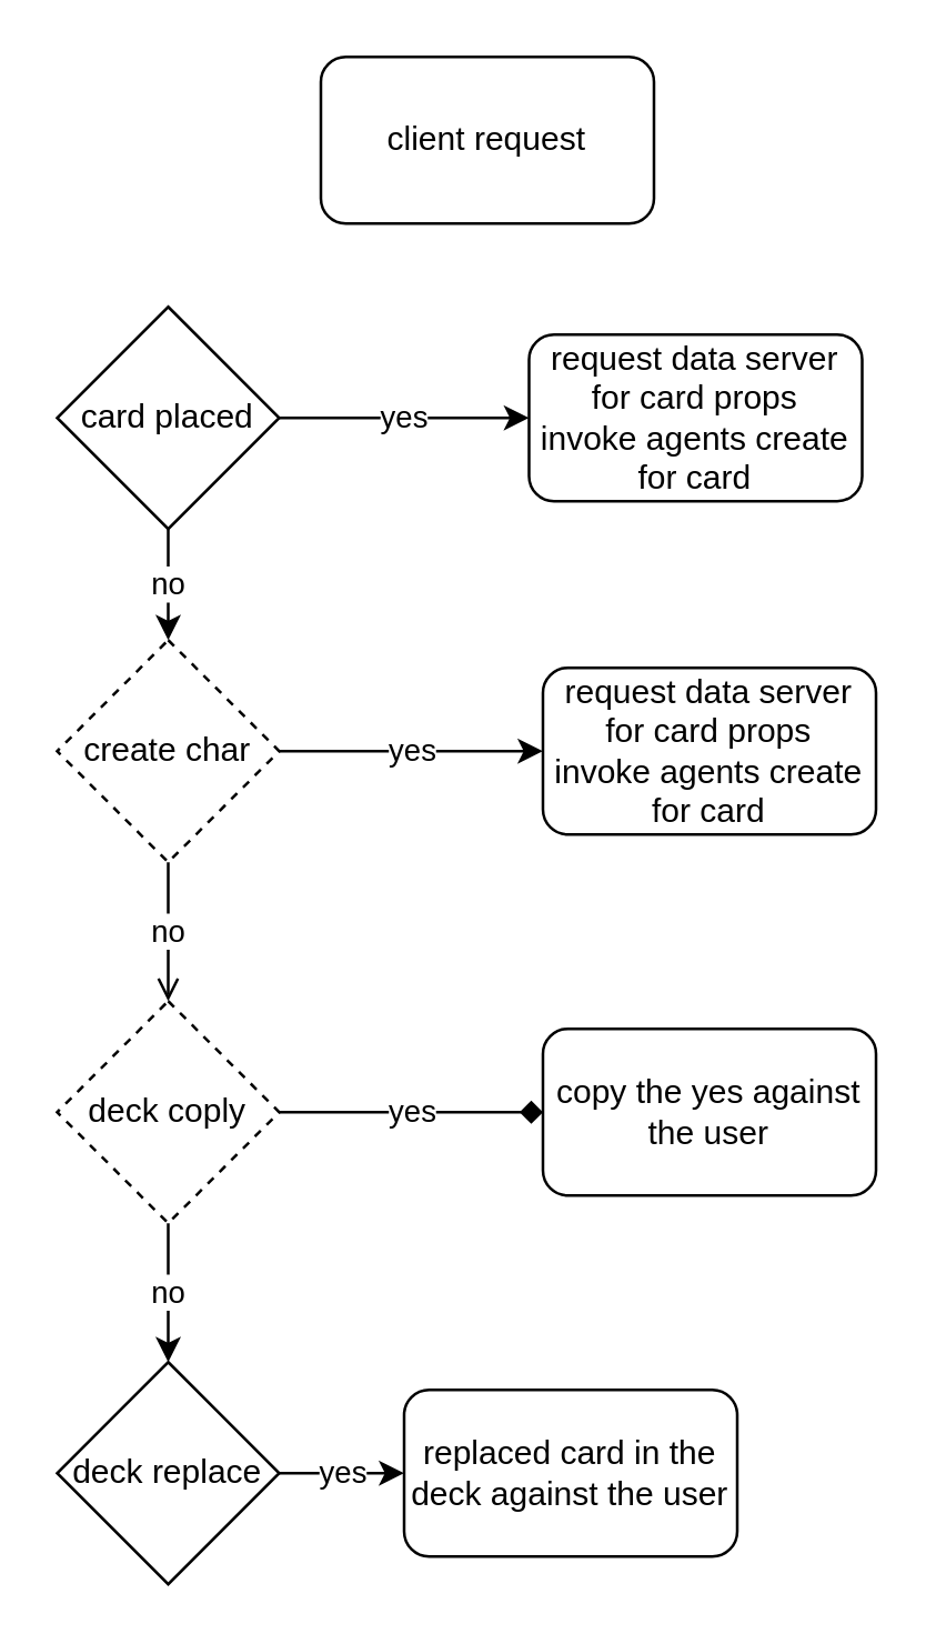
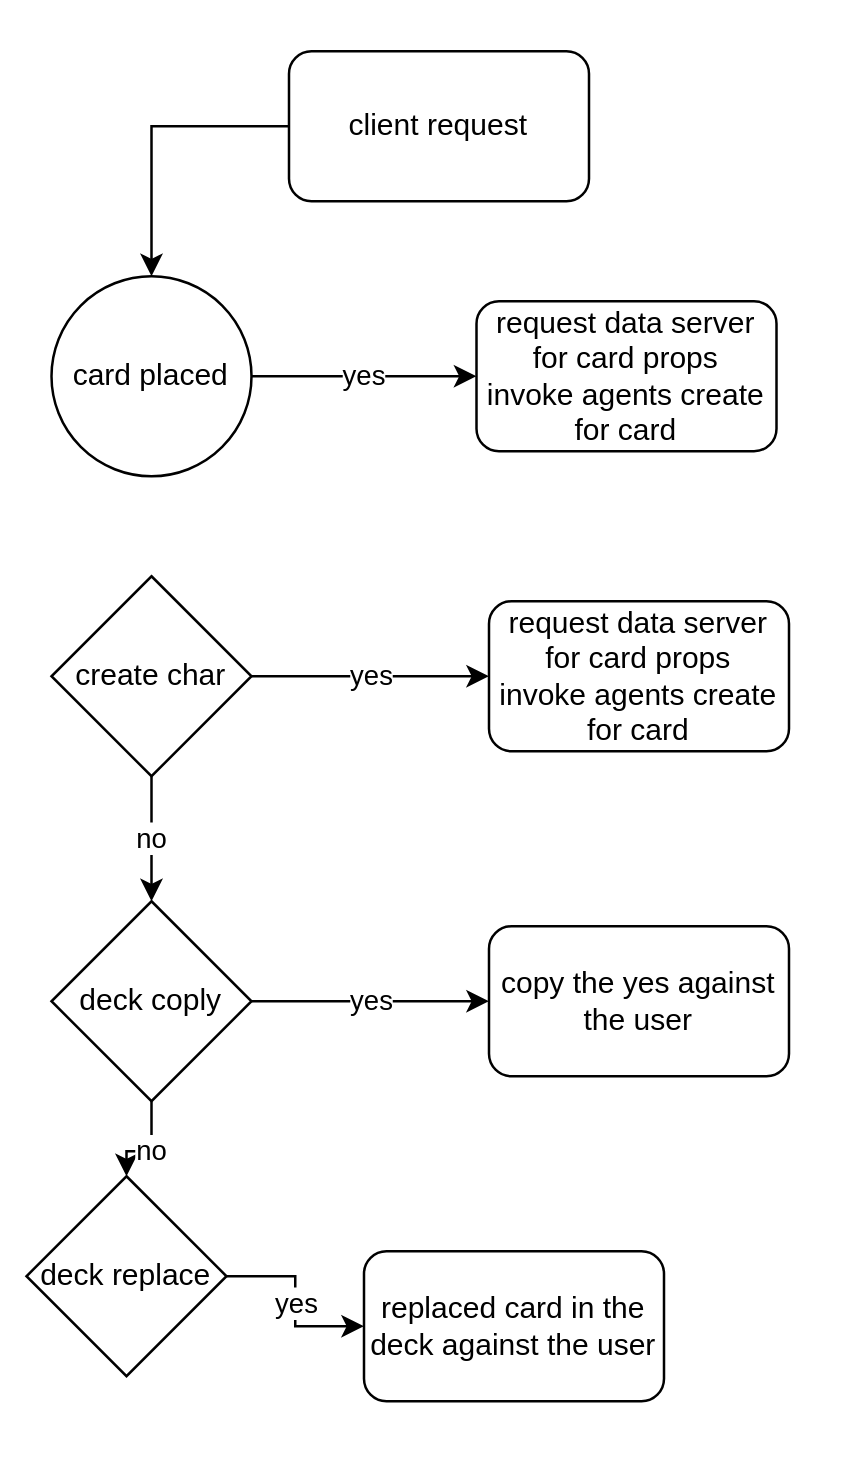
  <mxCell id="0" />
  <mxCell id="1" parent="0" />
+ <mxCell id="2" value="" style="edgeStyle=orthogonalEdgeStyle;rounded=0;orthogonalLoop=1;jettySize=auto;html=1;" edge="1" parent="1" source="3" target="6"><mxGeometry relative="1" as="geometry" /></mxCell>
  <mxCell id="3" value="client request" style="rounded=1;whiteSpace=wrap;html=1;" vertex="1" parent="1"><mxGeometry x="115" y="20" width="120" height="60" as="geometry" /></mxCell>
  <mxCell id="4" value="yes" style="edgeStyle=orthogonalEdgeStyle;rounded=0;orthogonalLoop=1;jettySize=auto;html=1;" edge="1" parent="1" source="6" target="7"><mxGeometry relative="1" as="geometry" /></mxCell>
- <mxCell id="5" value="no" style="edgeStyle=orthogonalEdgeStyle;rounded=0;orthogonalLoop=1;jettySize=auto;html=1;" edge="1" parent="1" source="6" target="10"><mxGeometry relative="1" as="geometry" /></mxCell>
- <mxCell id="6" value="card placed" style="rhombus;whiteSpace=wrap;html=1;" vertex="1" parent="1"><mxGeometry x="20" y="110" width="80" height="80" as="geometry" /></mxCell>
+ <mxCell id="6" value="card placed" style="ellipse;whiteSpace=wrap;html=1;" vertex="1" parent="1"><mxGeometry x="20" y="110" width="80" height="80" as="geometry" /></mxCell>
  <mxCell id="7" value="request data server for card props&lt;br&gt;invoke agents create for card" style="rounded=1;whiteSpace=wrap;html=1;" vertex="1" parent="1"><mxGeometry x="190" y="120" width="120" height="60" as="geometry" /></mxCell>
  <mxCell id="8" value="yes" style="edgeStyle=orthogonalEdgeStyle;rounded=0;orthogonalLoop=1;jettySize=auto;html=1;" edge="1" parent="1" source="10" target="11"><mxGeometry relative="1" as="geometry" /></mxCell>
- <mxCell id="9" value="no" style="edgeStyle=orthogonalEdgeStyle;rounded=0;orthogonalLoop=1;jettySize=auto;html=1;endArrow=open;" edge="1" parent="1" source="10" target="14"><mxGeometry relative="1" as="geometry" /></mxCell>
- <mxCell id="10" value="create char" style="rhombus;whiteSpace=wrap;html=1;dashed=1;" vertex="1" parent="1"><mxGeometry x="20" y="230" width="80" height="80" as="geometry" /></mxCell>
+ <mxCell id="9" value="no" style="edgeStyle=orthogonalEdgeStyle;rounded=0;orthogonalLoop=1;jettySize=auto;html=1;" edge="1" parent="1" source="10" target="14"><mxGeometry relative="1" as="geometry" /></mxCell>
+ <mxCell id="10" value="create char" style="rhombus;whiteSpace=wrap;html=1;" vertex="1" parent="1"><mxGeometry x="20" y="230" width="80" height="80" as="geometry" /></mxCell>
  <mxCell id="11" value="request data server for card props&lt;br&gt;invoke agents create for card" style="rounded=1;whiteSpace=wrap;html=1;" vertex="1" parent="1"><mxGeometry x="195" y="240" width="120" height="60" as="geometry" /></mxCell>
- <mxCell id="12" value="yes" style="edgeStyle=orthogonalEdgeStyle;rounded=0;orthogonalLoop=1;jettySize=auto;html=1;endArrow=diamond;" edge="1" parent="1" source="14" target="15"><mxGeometry relative="1" as="geometry"><Array as="points"><mxPoint x="150" y="400" /><mxPoint x="150" y="400" /></Array></mxGeometry></mxCell>
+ <mxCell id="12" value="yes" style="edgeStyle=orthogonalEdgeStyle;rounded=0;orthogonalLoop=1;jettySize=auto;html=1;" edge="1" parent="1" source="14" target="15"><mxGeometry relative="1" as="geometry"><Array as="points"><mxPoint x="150" y="400" /><mxPoint x="150" y="400" /></Array></mxGeometry></mxCell>
  <mxCell id="13" value="no" style="edgeStyle=orthogonalEdgeStyle;rounded=0;orthogonalLoop=1;jettySize=auto;html=1;" edge="1" parent="1" source="14" target="17"><mxGeometry relative="1" as="geometry" /></mxCell>
- <mxCell id="14" value="deck coply" style="rhombus;whiteSpace=wrap;html=1;dashed=1;" vertex="1" parent="1"><mxGeometry x="20" y="360" width="80" height="80" as="geometry" /></mxCell>
+ <mxCell id="14" value="deck coply" style="rhombus;whiteSpace=wrap;html=1;" vertex="1" parent="1"><mxGeometry x="20" y="360" width="80" height="80" as="geometry" /></mxCell>
  <mxCell id="15" value="copy the yes against the user" style="rounded=1;whiteSpace=wrap;html=1;" vertex="1" parent="1"><mxGeometry x="195" y="370" width="120" height="60" as="geometry" /></mxCell>
  <mxCell id="16" value="yes" style="edgeStyle=orthogonalEdgeStyle;rounded=0;orthogonalLoop=1;jettySize=auto;html=1;" edge="1" parent="1" source="17" target="18"><mxGeometry relative="1" as="geometry" /></mxCell>
- <mxCell id="17" value="deck replace" style="rhombus;whiteSpace=wrap;html=1;" vertex="1" parent="1"><mxGeometry x="20" y="490" width="80" height="80" as="geometry" /></mxCell>
+ <mxCell id="17" value="deck replace" style="rhombus;whiteSpace=wrap;html=1;" vertex="1" parent="1"><mxGeometry x="10" y="470" width="80" height="80" as="geometry" /></mxCell>
  <mxCell id="18" value="replaced card in the deck against the user" style="rounded=1;whiteSpace=wrap;html=1;" vertex="1" parent="1"><mxGeometry x="145" y="500" width="120" height="60" as="geometry" /></mxCell>
